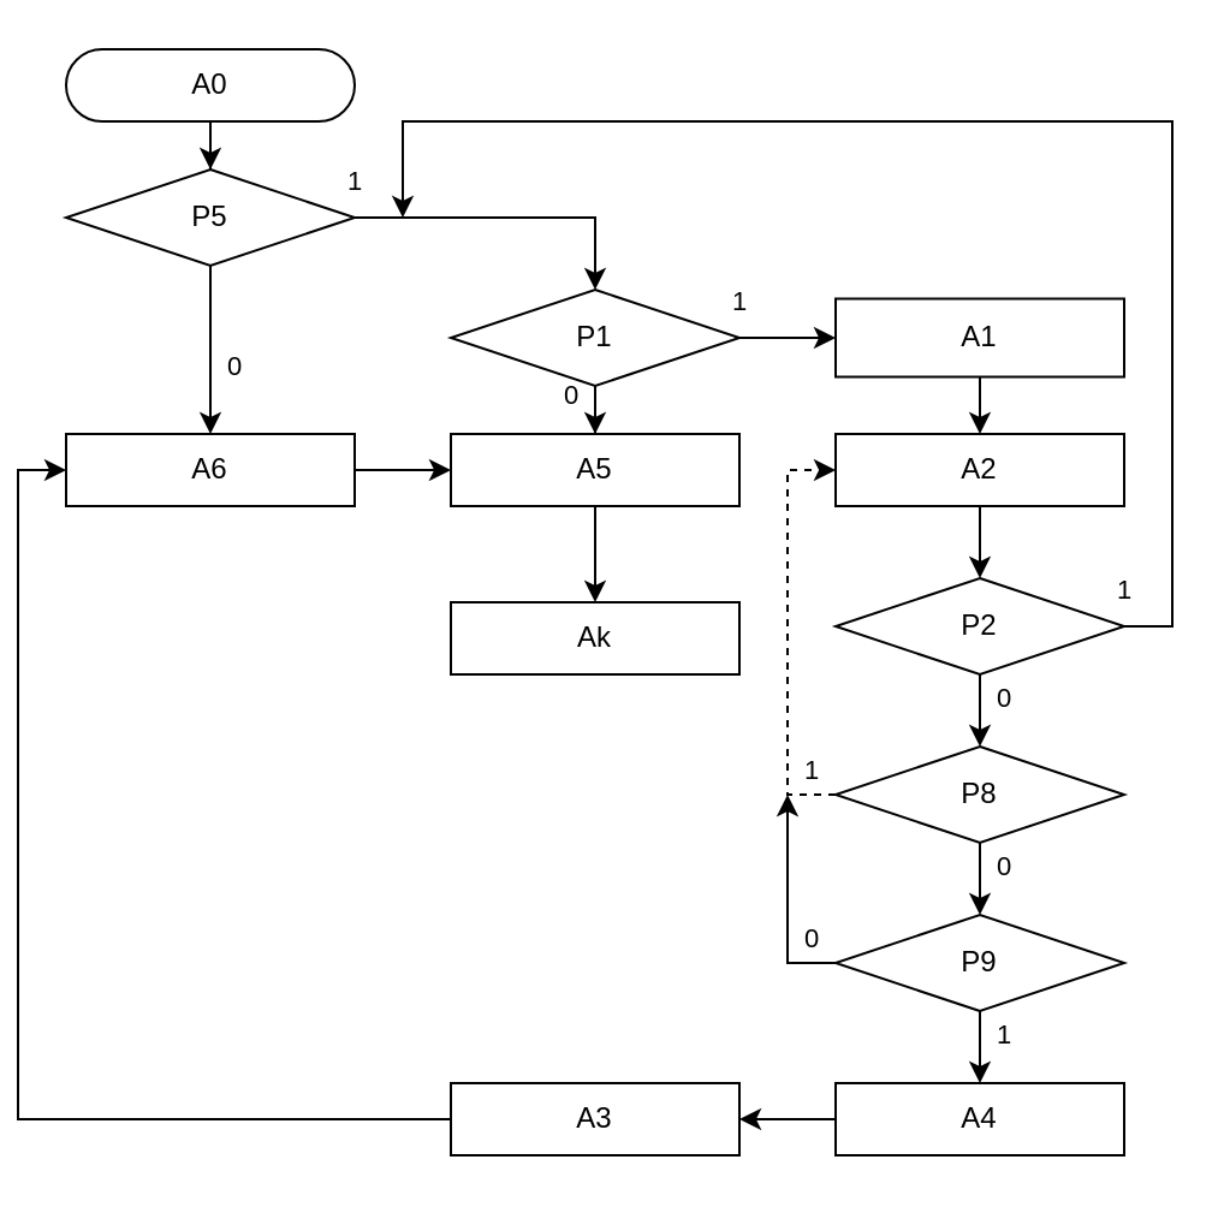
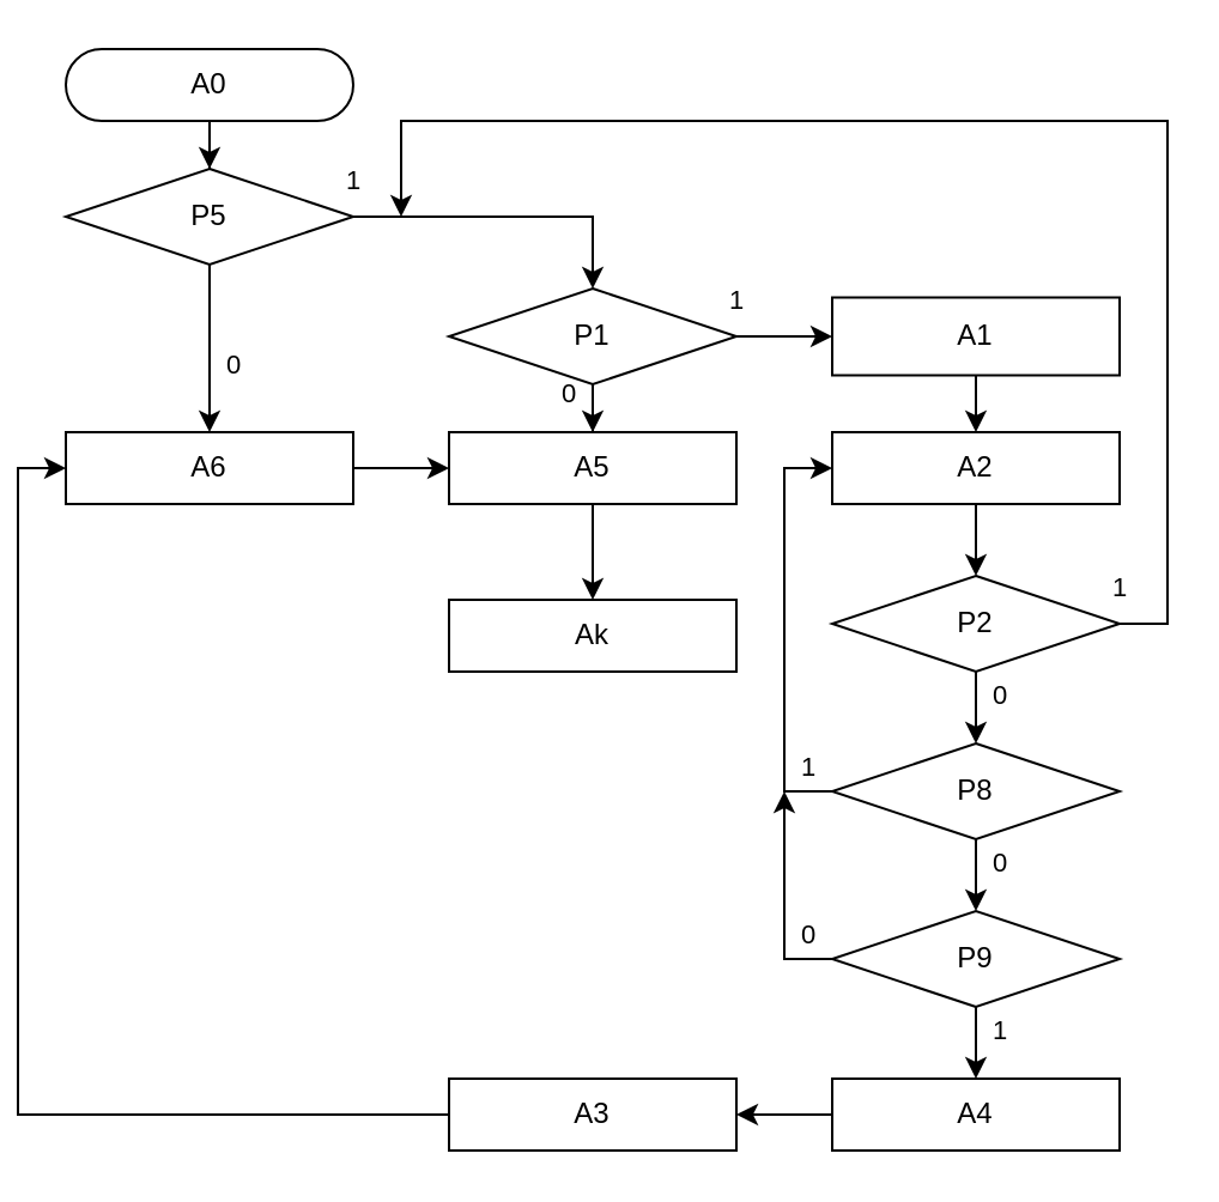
  <mxCell id="0" />
  <mxCell id="1" parent="0" />
  <mxCell id="2" value="" style="edgeStyle=orthogonalEdgeStyle;rounded=0;orthogonalLoop=1;jettySize=auto;html=1;" parent="1" source="3" target="6" edge="1"><mxGeometry relative="1" as="geometry" /></mxCell>
  <mxCell id="3" value="A0" style="rounded=1;whiteSpace=wrap;html=1;arcSize=50;" parent="1" vertex="1"><mxGeometry x="20" y="20" width="120" height="30" as="geometry" /></mxCell>
  <mxCell id="4" value="1" style="edgeStyle=orthogonalEdgeStyle;rounded=0;orthogonalLoop=1;jettySize=auto;html=1;" parent="1" source="6" target="9" edge="1"><mxGeometry x="-1" y="15" relative="1" as="geometry"><mxPoint as="offset" /></mxGeometry></mxCell>
  <mxCell id="5" value="0" style="edgeStyle=orthogonalEdgeStyle;rounded=0;orthogonalLoop=1;jettySize=auto;html=1;" parent="1" source="6" target="11" edge="1"><mxGeometry x="0.2" y="10" relative="1" as="geometry"><mxPoint as="offset" /></mxGeometry></mxCell>
  <mxCell id="6" value="P5" style="rhombus;whiteSpace=wrap;html=1;rounded=0;" parent="1" vertex="1"><mxGeometry x="20" y="70" width="120" height="40" as="geometry" /></mxCell>
  <mxCell id="7" value="1" style="edgeStyle=orthogonalEdgeStyle;rounded=0;orthogonalLoop=1;jettySize=auto;html=1;entryX=0;entryY=0.5;entryDx=0;entryDy=0;" parent="1" source="9" target="13" edge="1"><mxGeometry x="-1" y="15" relative="1" as="geometry"><mxPoint as="offset" /></mxGeometry></mxCell>
  <mxCell id="8" value="0" style="edgeStyle=orthogonalEdgeStyle;rounded=0;orthogonalLoop=1;jettySize=auto;html=1;" parent="1" source="9" target="15" edge="1"><mxGeometry x="0.2" y="10" relative="1" as="geometry"><mxPoint as="offset" /></mxGeometry></mxCell>
  <mxCell id="9" value="P1" style="rhombus;whiteSpace=wrap;html=1;rounded=0;" parent="1" vertex="1"><mxGeometry x="180" y="120" width="120" height="40" as="geometry" /></mxCell>
  <mxCell id="10" value="" style="edgeStyle=orthogonalEdgeStyle;rounded=0;orthogonalLoop=1;jettySize=auto;html=1;endSize=6;" parent="1" source="11" target="15" edge="1"><mxGeometry relative="1" as="geometry" /></mxCell>
  <mxCell id="11" value="A6" style="whiteSpace=wrap;html=1;rounded=0;" parent="1" vertex="1"><mxGeometry x="20" y="180" width="120" height="30" as="geometry" /></mxCell>
  <mxCell id="12" value="" style="edgeStyle=orthogonalEdgeStyle;rounded=0;orthogonalLoop=1;jettySize=auto;html=1;" parent="1" source="13" target="17" edge="1"><mxGeometry relative="1" as="geometry" /></mxCell>
  <mxCell id="13" value="A1" style="whiteSpace=wrap;html=1;rounded=0;" parent="1" vertex="1"><mxGeometry x="340" y="123.75" width="120" height="32.5" as="geometry" /></mxCell>
  <mxCell id="14" value="" style="edgeStyle=orthogonalEdgeStyle;rounded=0;orthogonalLoop=1;jettySize=auto;html=1;endSize=6;" parent="1" source="15" target="31" edge="1"><mxGeometry relative="1" as="geometry" /></mxCell>
  <mxCell id="15" value="A5&lt;br&gt;" style="whiteSpace=wrap;html=1;rounded=0;" parent="1" vertex="1"><mxGeometry x="180" y="180" width="120" height="30" as="geometry" /></mxCell>
  <mxCell id="16" value="" style="edgeStyle=orthogonalEdgeStyle;rounded=0;orthogonalLoop=1;jettySize=auto;html=1;" parent="1" source="17" target="20" edge="1"><mxGeometry relative="1" as="geometry" /></mxCell>
  <mxCell id="17" value="A2" style="whiteSpace=wrap;html=1;rounded=0;" parent="1" vertex="1"><mxGeometry x="340" y="180" width="120" height="30" as="geometry" /></mxCell>
  <mxCell id="18" value="1" style="edgeStyle=orthogonalEdgeStyle;rounded=0;orthogonalLoop=1;jettySize=auto;html=1;exitX=1;exitY=0.5;exitDx=0;exitDy=0;endSize=6;" parent="1" source="20" edge="1"><mxGeometry x="-1" y="15" relative="1" as="geometry"><mxPoint x="160" y="90" as="targetPoint" /><Array as="points"><mxPoint x="480" y="260" /><mxPoint x="480" y="50" /><mxPoint x="160" y="50" /></Array><mxPoint as="offset" /></mxGeometry></mxCell>
  <mxCell id="19" value="0" style="edgeStyle=orthogonalEdgeStyle;rounded=0;orthogonalLoop=1;jettySize=auto;html=1;endSize=6;" parent="1" source="20" target="23" edge="1"><mxGeometry x="0.2" y="10" relative="1" as="geometry"><mxPoint as="offset" /></mxGeometry></mxCell>
  <mxCell id="20" value="P2" style="rhombus;whiteSpace=wrap;html=1;rounded=0;" parent="1" vertex="1"><mxGeometry x="340" y="240" width="120" height="40" as="geometry" /></mxCell>
- <mxCell id="21" value="1" style="edgeStyle=orthogonalEdgeStyle;rounded=0;orthogonalLoop=1;jettySize=auto;html=1;endSize=6;entryX=0;entryY=0.5;entryDx=0;entryDy=0;exitX=0;exitY=0.5;exitDx=0;exitDy=0;dashed=1;" parent="1" source="23" target="17" edge="1"><mxGeometry x="-0.657" y="-10" relative="1" as="geometry"><mxPoint x="320" y="190" as="targetPoint" /><mxPoint as="offset" /></mxGeometry></mxCell>
+ <mxCell id="21" value="1" style="edgeStyle=orthogonalEdgeStyle;rounded=0;orthogonalLoop=1;jettySize=auto;html=1;endSize=6;entryX=0;entryY=0.5;entryDx=0;entryDy=0;exitX=0;exitY=0.5;exitDx=0;exitDy=0;" parent="1" source="23" target="17" edge="1"><mxGeometry x="-0.657" y="-10" relative="1" as="geometry"><mxPoint x="320" y="190" as="targetPoint" /><mxPoint as="offset" /></mxGeometry></mxCell>
  <mxCell id="22" value="0" style="edgeStyle=orthogonalEdgeStyle;rounded=0;orthogonalLoop=1;jettySize=auto;html=1;endSize=6;" parent="1" source="23" target="26" edge="1"><mxGeometry x="0.2" y="10" relative="1" as="geometry"><mxPoint as="offset" /></mxGeometry></mxCell>
  <mxCell id="23" value="P8" style="rhombus;whiteSpace=wrap;html=1;rounded=0;" parent="1" vertex="1"><mxGeometry x="340" y="310" width="120" height="40" as="geometry" /></mxCell>
  <mxCell id="24" value="0" style="edgeStyle=orthogonalEdgeStyle;rounded=0;orthogonalLoop=1;jettySize=auto;html=1;endSize=6;" parent="1" source="26" edge="1"><mxGeometry x="-0.333" y="-10" relative="1" as="geometry"><mxPoint x="320" y="330" as="targetPoint" /><mxPoint as="offset" /></mxGeometry></mxCell>
  <mxCell id="25" value="1" style="edgeStyle=orthogonalEdgeStyle;rounded=0;orthogonalLoop=1;jettySize=auto;html=1;endSize=6;" parent="1" source="26" target="28" edge="1"><mxGeometry x="0.2" y="10" relative="1" as="geometry"><mxPoint as="offset" /></mxGeometry></mxCell>
  <mxCell id="26" value="P9" style="rhombus;whiteSpace=wrap;html=1;rounded=0;direction=west;" parent="1" vertex="1"><mxGeometry x="340" y="380" width="120" height="40" as="geometry" /></mxCell>
  <mxCell id="27" value="" style="edgeStyle=orthogonalEdgeStyle;rounded=0;orthogonalLoop=1;jettySize=auto;html=1;endSize=6;" parent="1" source="28" target="30" edge="1"><mxGeometry relative="1" as="geometry" /></mxCell>
  <mxCell id="28" value="A4" style="whiteSpace=wrap;html=1;rounded=0;" parent="1" vertex="1"><mxGeometry x="340" y="450" width="120" height="30" as="geometry" /></mxCell>
  <mxCell id="29" value="" style="edgeStyle=orthogonalEdgeStyle;rounded=0;orthogonalLoop=1;jettySize=auto;html=1;endSize=6;entryX=0;entryY=0.5;entryDx=0;entryDy=0;" parent="1" source="30" target="11" edge="1"><mxGeometry relative="1" as="geometry"><mxPoint x="100" y="465" as="targetPoint" /></mxGeometry></mxCell>
  <mxCell id="30" value="A3" style="whiteSpace=wrap;html=1;rounded=0;" parent="1" vertex="1"><mxGeometry x="180" y="450" width="120" height="30" as="geometry" /></mxCell>
  <mxCell id="31" value="Ak" style="whiteSpace=wrap;html=1;rounded=0;" parent="1" vertex="1"><mxGeometry x="180" y="250" width="120" height="30" as="geometry" /></mxCell>
